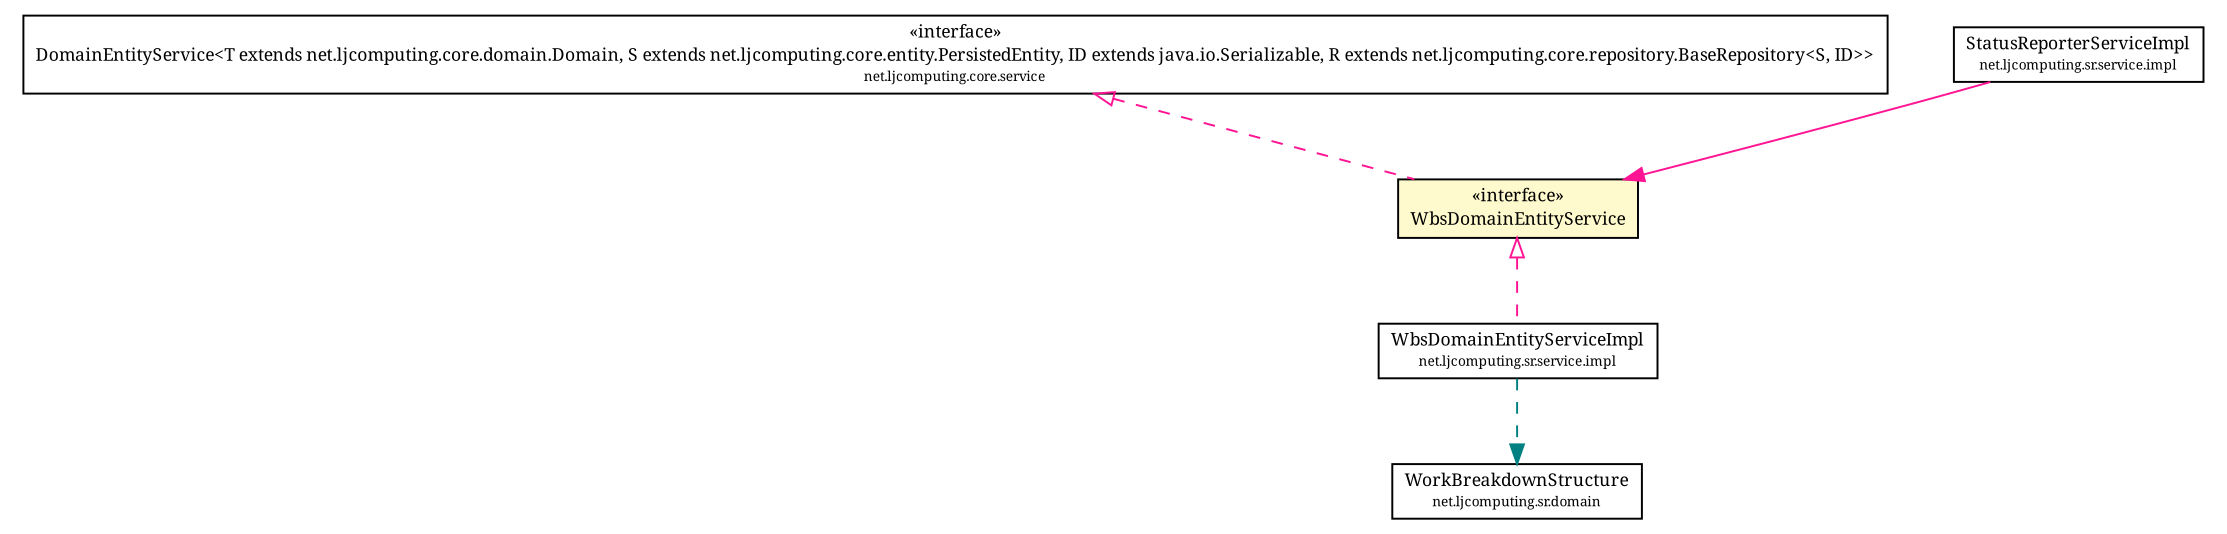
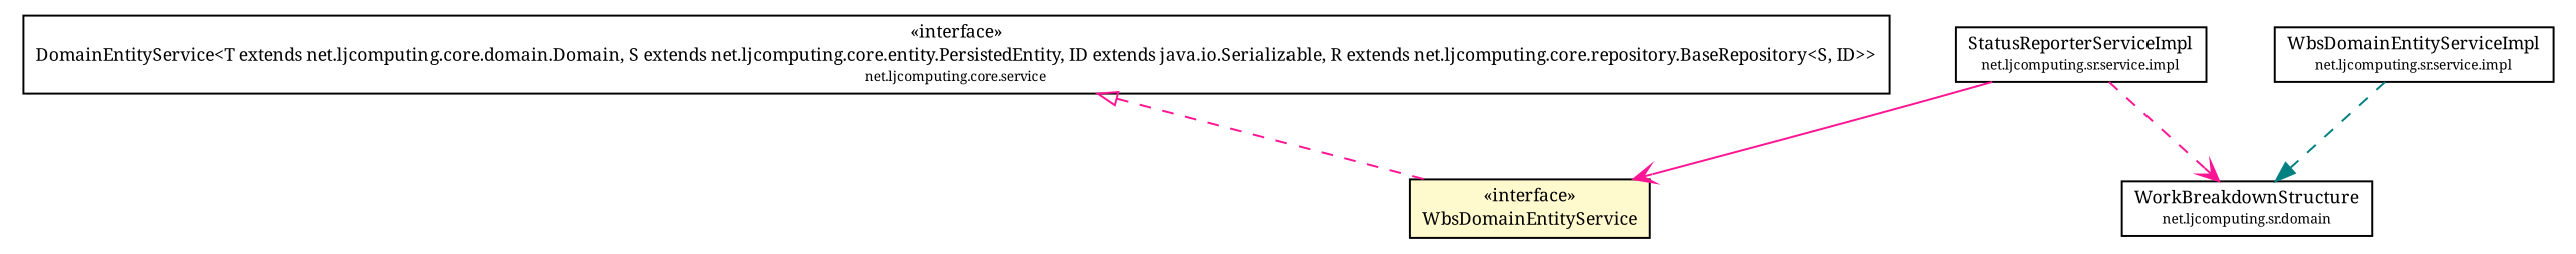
  digraph {
    fontname="Noto Serif"
    nodesep=0.25
    ranksep=0.5
    node [fontcolor=black fontname="Noto Serif" fontsize=9.0 shape=plaintext]
    edge [color=deeppink fontname="Noto Serif" fontsize=10.0 headport=p labelfontname=Helvetica labelfontsize=10 style=dashed tailport=p fontcolor=black]
    n1 [label=<<table title="net.ljcomputing.core.service.DomainEntityService" border="0" cellborder="1" cellspacing="0" cellpadding="2" port="p" href="../../core/service/DomainEntityService.html"> 		<tr><td><table border="0" cellspacing="0" cellpadding="1"> <tr><td align="center" balign="center"> &#171;interface&#187; </td></tr> <tr><td align="center" balign="center"> DomainEntityService&lt;T extends net.ljcomputing.core.domain.Domain, S extends net.ljcomputing.core.entity.PersistedEntity, ID extends java.io.Serializable, R extends net.ljcomputing.core.repository.BaseRepository&lt;S, ID&gt;&gt; </td></tr> <tr><td align="center" balign="center"><font point-size="7.0"> net.ljcomputing.core.service </font></td></tr> 		</table></td></tr> 		</table>>]
    n2 [label=<<table title="net.ljcomputing.sr.service.WbsDomainEntityService" border="0" cellborder="1" cellspacing="0" cellpadding="2" port="p" bgcolor="lemonChiffon" href="./WbsDomainEntityService.html"> 		<tr><td><table border="0" cellspacing="0" cellpadding="1"> <tr><td align="center" balign="center"> &#171;interface&#187; </td></tr> <tr><td align="center" balign="center"> WbsDomainEntityService </td></tr> 		</table></td></tr> 		</table>>]
    n3 [label=<<table title="net.ljcomputing.sr.service.impl.WbsDomainEntityServiceImpl" border="0" cellborder="1" cellspacing="0" cellpadding="2" port="p" href="./impl/WbsDomainEntityServiceImpl.html"> 		<tr><td><table border="0" cellspacing="0" cellpadding="1"> <tr><td align="center" balign="center"> WbsDomainEntityServiceImpl </td></tr> <tr><td align="center" balign="center"><font point-size="7.0"> net.ljcomputing.sr.service.impl </font></td></tr> 		</table></td></tr> 		</table>>]
    n4 [label=<<table title="net.ljcomputing.sr.domain.WorkBreakdownStructure" border="0" cellborder="1" cellspacing="0" cellpadding="2" port="p" href="../domain/WorkBreakdownStructure.html"> 		<tr><td><table border="0" cellspacing="0" cellpadding="1"> <tr><td align="center" balign="center"> WorkBreakdownStructure </td></tr> <tr><td align="center" balign="center"><font point-size="7.0"> net.ljcomputing.sr.domain </font></td></tr> 		</table></td></tr> 		</table>>]
    n5 [label=<<table title="net.ljcomputing.sr.service.impl.StatusReporterServiceImpl" border="0" cellborder="1" cellspacing="0" cellpadding="2" port="p" href="./impl/StatusReporterServiceImpl.html"> 		<tr><td><table border="0" cellspacing="0" cellpadding="1"> <tr><td align="center" balign="center"> StatusReporterServiceImpl </td></tr> <tr><td align="center" balign="center"><font point-size="7.0"> net.ljcomputing.sr.service.impl </font></td></tr> 		</table></td></tr> 		</table>>]
    n1 -> n2 [arrowtail=empty dir=back fontsize=10 fontcolor=""]
-   n2 -> n3 [arrowtail=empty dir=back fontsize=10 fontcolor=""]
    n3 -> n4 [arrowhead=normal color=teal]
-   n5 -> n2 [arrowhead=normal style=""]
+   n5 -> n2 [arrowhead=open style=""]
+   n5 -> n4 [arrowhead=open]
  }
